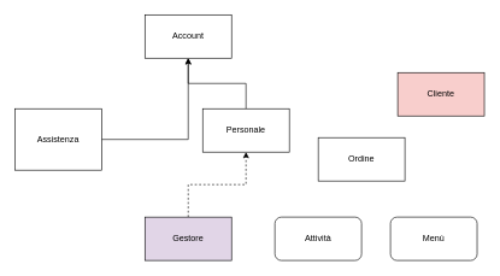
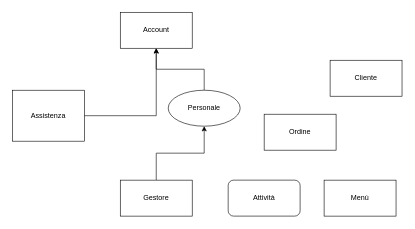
  <mxCell id="0" />
  <mxCell id="1" parent="0" />
- <mxCell id="2" style="edgeStyle=orthogonalEdgeStyle;rounded=0;orthogonalLoop=1;jettySize=auto;html=1;dashed=1;" edge="1" parent="1" source="3" target="6"><mxGeometry relative="1" as="geometry" /></mxCell>
- <mxCell id="3" value="Gestore" style="rounded=0;whiteSpace=wrap;html=1;fillColor=#e1d5e7;" parent="1" vertex="1"><mxGeometry x="200" y="300" width="120" height="60" as="geometry" /></mxCell>
+ <mxCell id="2" style="edgeStyle=orthogonalEdgeStyle;rounded=0;orthogonalLoop=1;jettySize=auto;html=1;" edge="1" parent="1" source="3" target="6"><mxGeometry relative="1" as="geometry" /></mxCell>
+ <mxCell id="3" value="Gestore" style="rounded=0;whiteSpace=wrap;html=1;" parent="1" vertex="1"><mxGeometry x="200" y="300" width="120" height="60" as="geometry" /></mxCell>
  <mxCell id="4" value="Account&lt;span style=&quot;color: rgba(0, 0, 0, 0); font-family: monospace; font-size: 0px; text-align: start;&quot;&gt;%3CmxGraphModel%3E%3Croot%3E%3CmxCell%20id%3D%220%22%2F%3E%3CmxCell%20id%3D%221%22%20parent%3D%220%22%2F%3E%3CmxCell%20id%3D%222%22%20value%3D%22Gestore%22%20style%3D%22rounded%3D0%3BwhiteSpace%3Dwrap%3Bhtml%3D1%3B%22%20vertex%3D%221%22%20parent%3D%221%22%3E%3CmxGeometry%20x%3D%22170%22%20y%3D%22150%22%20width%3D%22120%22%20height%3D%2260%22%20as%3D%22geometry%22%2F%3E%3C%2FmxCell%3E%3C%2Froot%3E%3C%2FmxGraphModel%3E&lt;/span&gt;" style="rounded=0;whiteSpace=wrap;html=1;" parent="1" vertex="1"><mxGeometry x="200" y="20" width="120" height="60" as="geometry" /></mxCell>
  <mxCell id="5" style="edgeStyle=orthogonalEdgeStyle;rounded=0;orthogonalLoop=1;jettySize=auto;html=1;" edge="1" parent="1" source="6" target="4"><mxGeometry relative="1" as="geometry" /></mxCell>
- <mxCell id="6" value="Personale" style="rounded=0;whiteSpace=wrap;html=1;" parent="1" vertex="1"><mxGeometry x="280" y="150" width="120" height="60" as="geometry" /></mxCell>
+ <mxCell id="6" value="Personale" style="ellipse;whiteSpace=wrap;html=1;" parent="1" vertex="1"><mxGeometry x="280" y="150" width="120" height="60" as="geometry" /></mxCell>
  <mxCell id="7" style="edgeStyle=orthogonalEdgeStyle;rounded=0;orthogonalLoop=1;jettySize=auto;html=1;" edge="1" parent="1" source="8" target="4"><mxGeometry relative="1" as="geometry" /></mxCell>
  <mxCell id="8" value="Assistenza" style="rounded=0;whiteSpace=wrap;html=1;" parent="1" vertex="1"><mxGeometry x="20" y="150" width="120" height="85" as="geometry" /></mxCell>
- <mxCell id="9" value="Menù" style="whiteSpace=wrap;html=1;rounded=1;" parent="1" vertex="1"><mxGeometry x="540" y="300" width="120" height="60" as="geometry" /></mxCell>
+ <mxCell id="9" value="Menù" style="rounded=0;whiteSpace=wrap;html=1;" parent="1" vertex="1"><mxGeometry x="540" y="300" width="120" height="60" as="geometry" /></mxCell>
  <mxCell id="10" value="Ordine" style="rounded=0;whiteSpace=wrap;html=1;" parent="1" vertex="1"><mxGeometry x="440" y="190" width="120" height="60" as="geometry" /></mxCell>
  <mxCell id="11" value="Attività" style="whiteSpace=wrap;html=1;rounded=1;" parent="1" vertex="1"><mxGeometry x="380" y="300" width="120" height="60" as="geometry" /></mxCell>
- <mxCell id="12" value="Cliente" style="rounded=0;whiteSpace=wrap;html=1;fillColor=#f8cecc;" parent="1" vertex="1"><mxGeometry x="550" y="100" width="120" height="60" as="geometry" /></mxCell>
+ <mxCell id="12" value="Cliente" style="rounded=0;whiteSpace=wrap;html=1;" parent="1" vertex="1"><mxGeometry x="550" y="100" width="120" height="60" as="geometry" /></mxCell>
